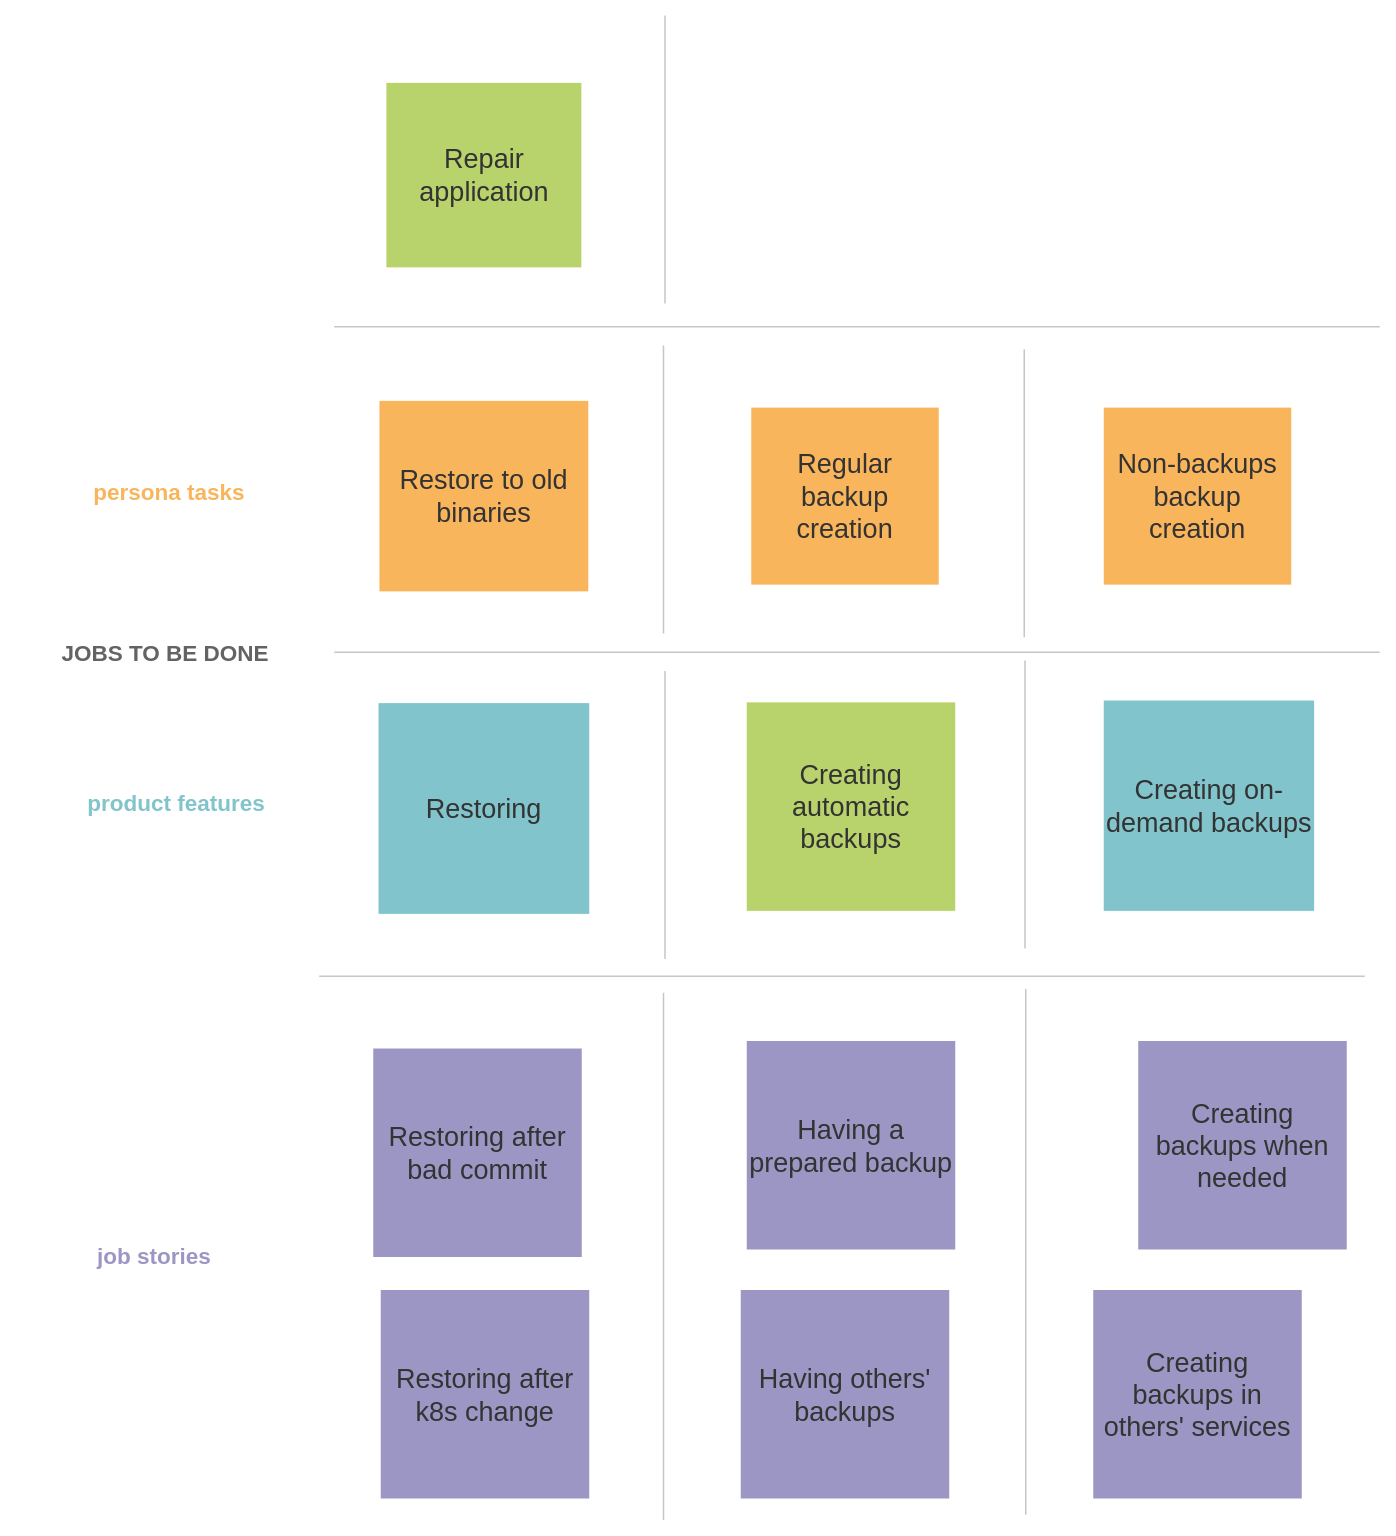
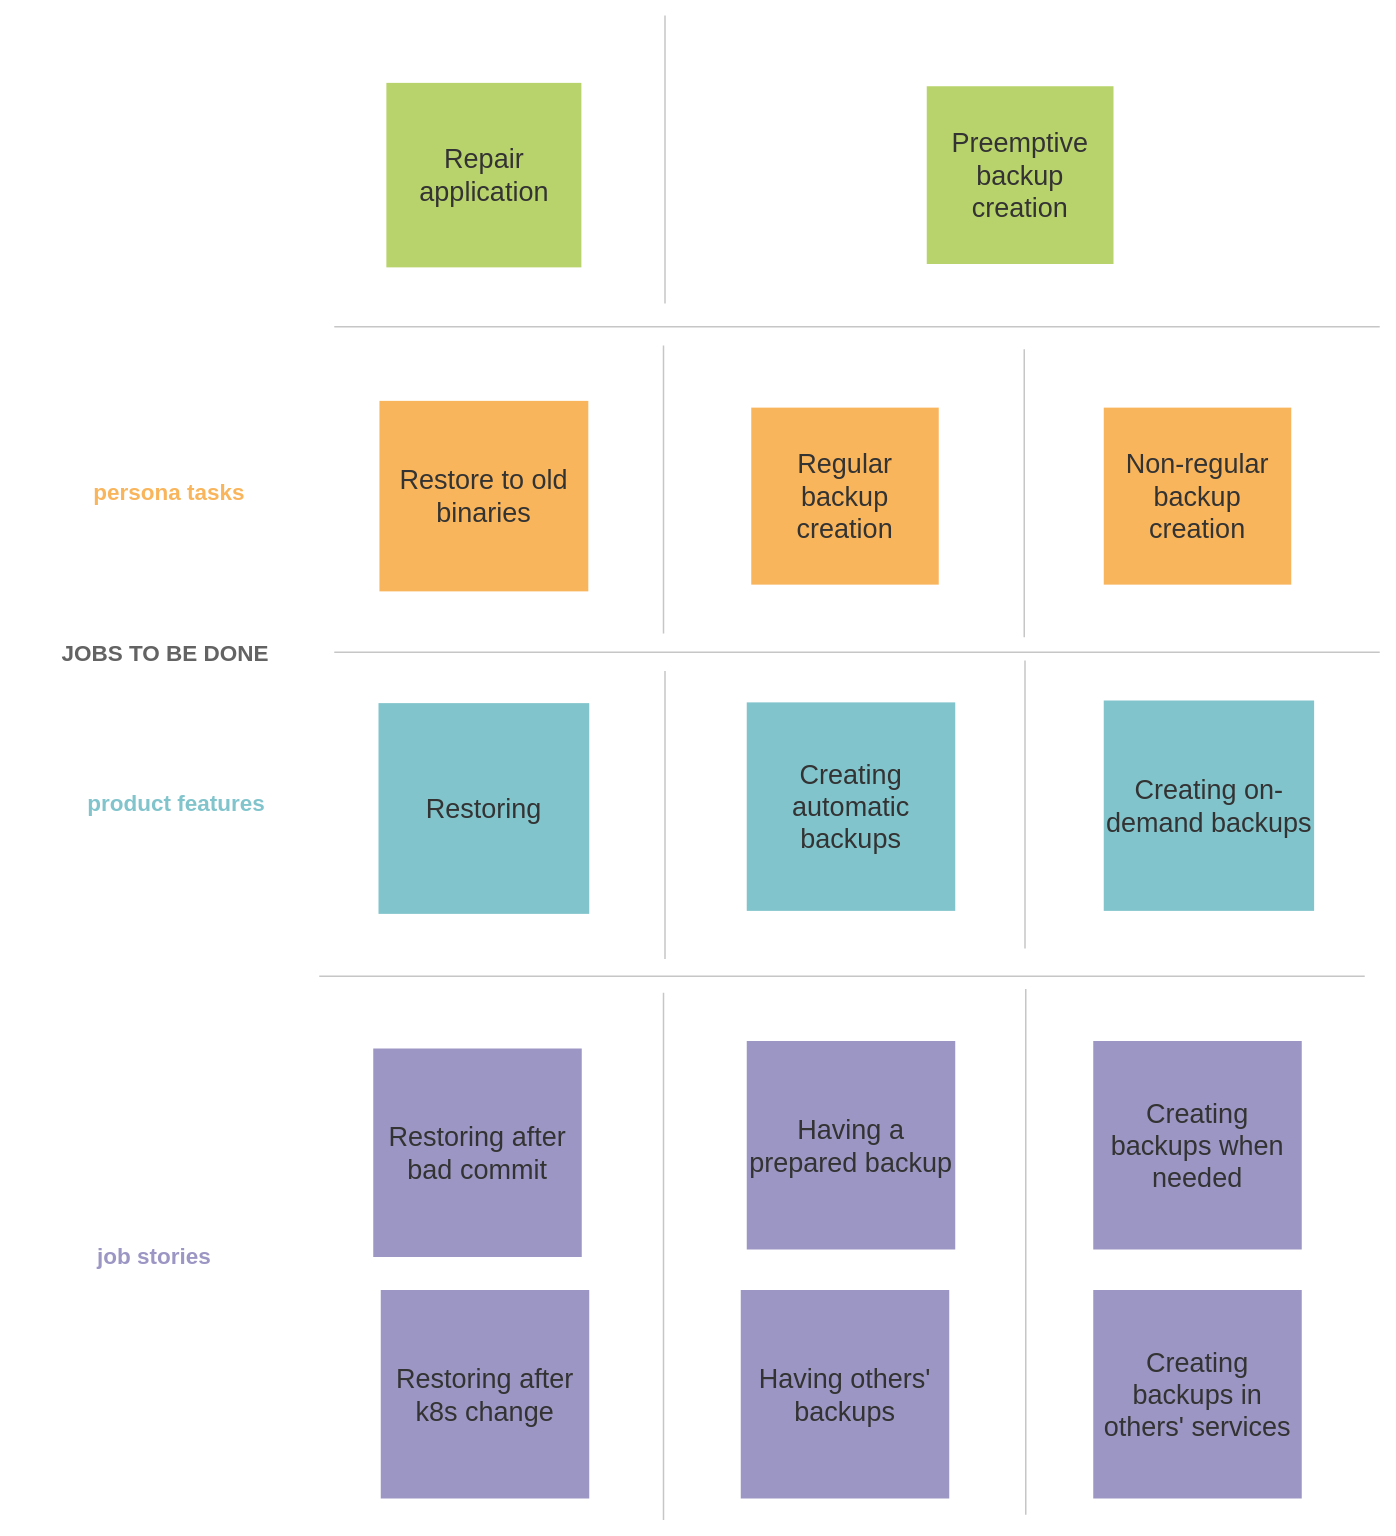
  <mxCell id="0" />
  <mxCell id="1" parent="0" />
  <mxCell id="2" value="" style="endArrow=none;html=1;strokeColor=#c6c6c6;strokeWidth=2;" edge="1" parent="1"><mxGeometry width="50" height="50" relative="1" as="geometry"><mxPoint x="884" y="844" as="sourcePoint" /><mxPoint x="884" y="460" as="targetPoint" /></mxGeometry></mxCell>
  <mxCell id="3" value="" style="endArrow=none;html=1;strokeColor=#c6c6c6;strokeWidth=2;" edge="1" parent="1"><mxGeometry width="50" height="50" relative="1" as="geometry"><mxPoint x="1365" y="849" as="sourcePoint" /><mxPoint x="1365" y="465" as="targetPoint" /></mxGeometry></mxCell>
  <mxCell id="4" value="" style="endArrow=none;html=1;strokeColor=#c6c6c6;strokeWidth=2;" edge="1" parent="1"><mxGeometry width="50" height="50" relative="1" as="geometry"><mxPoint x="445" y="869" as="sourcePoint" /><mxPoint x="1839" y="869" as="targetPoint" /></mxGeometry></mxCell>
  <mxCell id="5" value="" style="endArrow=none;html=1;strokeColor=#c6c6c6;strokeWidth=2;" edge="1" parent="1"><mxGeometry width="50" height="50" relative="1" as="geometry"><mxPoint x="886" y="1278" as="sourcePoint" /><mxPoint x="886" y="894" as="targetPoint" /></mxGeometry></mxCell>
  <mxCell id="6" value="" style="endArrow=none;html=1;strokeColor=#c6c6c6;strokeWidth=2;" edge="1" parent="1"><mxGeometry width="50" height="50" relative="1" as="geometry"><mxPoint x="1366" y="1264" as="sourcePoint" /><mxPoint x="1366" y="880" as="targetPoint" /></mxGeometry></mxCell>
  <mxCell id="7" value="" style="endArrow=none;html=1;strokeColor=#c6c6c6;strokeWidth=2;" edge="1" parent="1"><mxGeometry width="50" height="50" relative="1" as="geometry"><mxPoint x="445" y="435" as="sourcePoint" /><mxPoint x="1839" y="435" as="targetPoint" /></mxGeometry></mxCell>
  <mxCell id="8" value="&lt;div style=&quot;text-align: left&quot;&gt;&lt;span style=&quot;font-size: 30px&quot;&gt;&lt;font color=&quot;#646363&quot;&gt;JOBS TO BE DONE&lt;/font&gt;&lt;/span&gt;&lt;/div&gt;" style="text;html=1;strokeColor=none;fillColor=none;align=right;verticalAlign=middle;whiteSpace=wrap;rounded=0;strokeWidth=60;fontStyle=1" vertex="1" parent="1"><mxGeometry x="20" y="860" width="340" height="20" as="geometry" /></mxCell>
  <mxCell id="9" value="" style="endArrow=none;html=1;strokeColor=#c6c6c6;strokeWidth=2;" edge="1" parent="1"><mxGeometry width="50" height="50" relative="1" as="geometry"><mxPoint x="425" y="1301" as="sourcePoint" /><mxPoint x="1819" y="1301" as="targetPoint" /></mxGeometry></mxCell>
  <mxCell id="10" value="&lt;p style=&quot;&quot;&gt;&lt;span style=&quot;font-size: 36px;&quot;&gt;Restoring after bad commit&lt;/span&gt;&lt;br&gt;&lt;/p&gt;" style="rounded=0;whiteSpace=wrap;html=1;strokeColor=none;strokeWidth=3;fillColor=#9C96C4;fontSize=12;fontColor=#333333;aspect=fixed;gradientColor=none;" vertex="1" parent="1"><mxGeometry x="497" y="1397.5" width="278" height="278" as="geometry" /></mxCell>
  <mxCell id="11" value="&lt;span style=&quot;font-size: 36px;&quot;&gt;Creating on-demand backups&lt;/span&gt;" style="rounded=0;whiteSpace=wrap;html=1;strokeColor=none;strokeWidth=3;fillColor=#82C4CC;fontSize=12;fontColor=#333333;aspect=fixed;" vertex="1" parent="1"><mxGeometry x="1471" y="933.5" width="280.5" height="280.5" as="geometry" /></mxCell>
- <mxCell id="12" value="&lt;span style=&quot;font-size: 36px;&quot;&gt;Creating automatic backups&lt;/span&gt;" style="rounded=0;whiteSpace=wrap;html=1;strokeColor=none;strokeWidth=3;fillColor=#b9d36c;fontSize=12;fontColor=#333333;aspect=fixed;" vertex="1" parent="1"><mxGeometry x="995" y="936" width="278" height="278" as="geometry" /></mxCell>
+ <mxCell id="12" value="&lt;span style=&quot;font-size: 36px;&quot;&gt;Creating automatic backups&lt;/span&gt;" style="rounded=0;whiteSpace=wrap;html=1;strokeColor=none;strokeWidth=3;fillColor=#82C4CC;fontSize=12;fontColor=#333333;aspect=fixed;" vertex="1" parent="1"><mxGeometry x="995" y="936" width="278" height="278" as="geometry" /></mxCell>
  <mxCell id="13" value="&lt;span style=&quot;font-size: 36px;&quot;&gt;Restoring&lt;/span&gt;" style="rounded=0;whiteSpace=wrap;html=1;strokeColor=none;strokeWidth=3;fillColor=#82C4CC;fontSize=12;fontColor=#333333;aspect=fixed;" vertex="1" parent="1"><mxGeometry x="504" y="937" width="281" height="281" as="geometry" /></mxCell>
  <mxCell id="14" value="&lt;span style=&quot;font-size: 36px;&quot;&gt;Regular backup creation&lt;/span&gt;" style="rounded=0;whiteSpace=wrap;html=1;strokeColor=none;strokeWidth=3;fillColor=#F9B55C;fontSize=12;fontColor=#333333;" vertex="1" parent="1"><mxGeometry x="1001" y="543" width="250" height="236" as="geometry" /></mxCell>
  <mxCell id="15" value="&lt;span style=&quot;font-size: 36px;&quot;&gt;Restore to old binaries&lt;/span&gt;" style="rounded=0;whiteSpace=wrap;html=1;strokeColor=none;strokeWidth=3;fillColor=#F9B55C;fontSize=12;fontColor=#333333;" vertex="1" parent="1"><mxGeometry x="505.25" y="534" width="278.5" height="254" as="geometry" /></mxCell>
- <mxCell id="16" value="&lt;span style=&quot;font-size: 36px;&quot;&gt;Non-backups backup creation&lt;/span&gt;" style="rounded=0;whiteSpace=wrap;html=1;strokeColor=none;strokeWidth=3;fillColor=#F9B55C;fontSize=12;fontColor=#333333;" vertex="1" parent="1"><mxGeometry x="1471" y="543" width="250" height="236" as="geometry" /></mxCell>
+ <mxCell id="16" value="&lt;span style=&quot;font-size: 36px;&quot;&gt;Non-regular backup creation&lt;/span&gt;" style="rounded=0;whiteSpace=wrap;html=1;strokeColor=none;strokeWidth=3;fillColor=#F9B55C;fontSize=12;fontColor=#333333;" vertex="1" parent="1"><mxGeometry x="1471" y="543" width="250" height="236" as="geometry" /></mxCell>
  <mxCell id="17" value="" style="endArrow=none;html=1;strokeColor=#c6c6c6;strokeWidth=2;" edge="1" parent="1"><mxGeometry width="50" height="50" relative="1" as="geometry"><mxPoint x="886" y="404" as="sourcePoint" /><mxPoint x="886" y="20" as="targetPoint" /></mxGeometry></mxCell>
  <mxCell id="18" value="" style="endArrow=none;html=1;strokeColor=#c6c6c6;strokeWidth=2;" edge="1" parent="1"><mxGeometry width="50" height="50" relative="1" as="geometry"><mxPoint x="884" y="2026" as="sourcePoint" /><mxPoint x="884" y="1323" as="targetPoint" /></mxGeometry></mxCell>
  <mxCell id="19" value="" style="endArrow=none;html=1;strokeColor=#c6c6c6;strokeWidth=2;" edge="1" parent="1"><mxGeometry width="50" height="50" relative="1" as="geometry"><mxPoint x="1367" y="2019" as="sourcePoint" /><mxPoint x="1367" y="1318" as="targetPoint" /></mxGeometry></mxCell>
  <mxCell id="20" value="&lt;p style=&quot;line-height: 110%&quot;&gt;&lt;/p&gt;&lt;div style=&quot;text-align: right&quot;&gt;&lt;span style=&quot;font-size: 30px;&quot;&gt;&lt;b&gt;job stories&lt;/b&gt;&lt;/span&gt;&lt;/div&gt;&lt;p&gt;&lt;/p&gt;" style="text;html=1;strokeColor=none;fillColor=none;align=right;verticalAlign=top;whiteSpace=wrap;rounded=0;strokeWidth=60;spacingTop=-15;fontColor=#9C96C4;" vertex="1" parent="1"><mxGeometry x="94" y="1653" width="189" height="55" as="geometry" /></mxCell>
  <mxCell id="21" value="&lt;p style=&quot;line-height: 110%&quot;&gt;&lt;/p&gt;&lt;div style=&quot;text-align: right&quot;&gt;&lt;font color=&quot;#82c4cc&quot;&gt;&lt;span style=&quot;font-size: 30px;&quot;&gt;&lt;b&gt;product features&lt;/b&gt;&lt;/span&gt;&lt;/font&gt;&lt;/div&gt;&lt;p&gt;&lt;/p&gt;" style="text;html=1;strokeColor=none;fillColor=none;align=right;verticalAlign=top;whiteSpace=wrap;rounded=0;strokeWidth=60;spacingTop=-15;" vertex="1" parent="1"><mxGeometry x="106" y="1049" width="249" height="57" as="geometry" /></mxCell>
  <mxCell id="22" value="&lt;span style=&quot;font-size: 36px;&quot;&gt;Repair application&lt;/span&gt;" style="rounded=0;whiteSpace=wrap;html=1;strokeColor=none;strokeWidth=3;fillColor=#B9D36C;fontSize=12;fontColor=#333333;" vertex="1" parent="1"><mxGeometry x="514.5" y="110" width="260" height="246" as="geometry" /></mxCell>
  <mxCell id="23" value="&lt;p style=&quot;line-height: 110%&quot;&gt;&lt;/p&gt;&lt;div style=&quot;text-align: left&quot;&gt;&lt;font color=&quot;#f9b55c&quot;&gt;&lt;span style=&quot;font-size: 30px;&quot;&gt;&lt;b&gt;persona tasks&lt;/b&gt;&lt;/span&gt;&lt;/font&gt;&lt;/div&gt;&lt;p&gt;&lt;/p&gt;" style="text;html=1;strokeColor=none;fillColor=none;align=right;verticalAlign=top;whiteSpace=wrap;rounded=0;strokeWidth=60;spacingTop=-15;" vertex="1" parent="1"><mxGeometry x="103" y="634.88" width="225" height="52.25" as="geometry" /></mxCell>
+ <mxCell id="24" value="&lt;span style=&quot;font-size: 36px;&quot;&gt;Preemptive backup creation&lt;/span&gt;" style="rounded=0;whiteSpace=wrap;html=1;strokeColor=none;strokeWidth=3;fillColor=#B9D36C;fontSize=12;fontColor=#333333;" vertex="1" parent="1"><mxGeometry x="1235" y="114.5" width="249" height="237" as="geometry" /></mxCell>
  <mxCell id="25" style="edgeStyle=orthogonalEdgeStyle;rounded=0;orthogonalLoop=1;jettySize=auto;html=1;exitX=0.5;exitY=1;exitDx=0;exitDy=0;" edge="1" parent="1" source="20" target="20"><mxGeometry relative="1" as="geometry" /></mxCell>
  <mxCell id="26" value="&lt;p style=&quot;&quot;&gt;&lt;span style=&quot;font-size: 36px;&quot;&gt;Having a prepared backup&lt;/span&gt;&lt;br&gt;&lt;/p&gt;" style="rounded=0;whiteSpace=wrap;html=1;strokeColor=none;strokeWidth=3;fillColor=#9C96C4;fontSize=12;fontColor=#333333;aspect=fixed;gradientColor=none;" vertex="1" parent="1"><mxGeometry x="995" y="1387.5" width="278" height="278" as="geometry" /></mxCell>
- <mxCell id="27" value="&lt;p style=&quot;&quot;&gt;&lt;span style=&quot;font-size: 36px;&quot;&gt;Creating backups when needed&lt;/span&gt;&lt;br&gt;&lt;/p&gt;" style="rounded=0;whiteSpace=wrap;html=1;strokeColor=none;strokeWidth=3;fillColor=#9C96C4;fontSize=12;fontColor=#333333;aspect=fixed;gradientColor=none;" vertex="1" parent="1"><mxGeometry x="1517" y="1387.5" width="278" height="278" as="geometry" /></mxCell>
+ <mxCell id="27" value="&lt;p style=&quot;&quot;&gt;&lt;span style=&quot;font-size: 36px;&quot;&gt;Creating backups when needed&lt;/span&gt;&lt;br&gt;&lt;/p&gt;" style="rounded=0;whiteSpace=wrap;html=1;strokeColor=none;strokeWidth=3;fillColor=#9C96C4;fontSize=12;fontColor=#333333;aspect=fixed;gradientColor=none;" vertex="1" parent="1"><mxGeometry x="1457" y="1387.5" width="278" height="278" as="geometry" /></mxCell>
  <mxCell id="28" value="&lt;p style=&quot;&quot;&gt;&lt;span style=&quot;font-size: 36px;&quot;&gt;Restoring after k8s change&lt;/span&gt;&lt;br&gt;&lt;/p&gt;" style="rounded=0;whiteSpace=wrap;html=1;strokeColor=none;strokeWidth=3;fillColor=#9C96C4;fontSize=12;fontColor=#333333;aspect=fixed;gradientColor=none;" vertex="1" parent="1"><mxGeometry x="507" y="1719.5" width="278" height="278" as="geometry" /></mxCell>
  <mxCell id="29" value="&lt;p style=&quot;&quot;&gt;&lt;span style=&quot;font-size: 36px;&quot;&gt;Having others' backups&lt;/span&gt;&lt;br&gt;&lt;/p&gt;" style="rounded=0;whiteSpace=wrap;html=1;strokeColor=none;strokeWidth=3;fillColor=#9C96C4;fontSize=12;fontColor=#333333;aspect=fixed;gradientColor=none;" vertex="1" parent="1"><mxGeometry x="987" y="1719.5" width="278" height="278" as="geometry" /></mxCell>
  <mxCell id="30" value="&lt;p style=&quot;&quot;&gt;&lt;span style=&quot;font-size: 36px;&quot;&gt;Creating backups in others' services&lt;/span&gt;&lt;br&gt;&lt;/p&gt;" style="rounded=0;whiteSpace=wrap;html=1;strokeColor=none;strokeWidth=3;fillColor=#9C96C4;fontSize=12;fontColor=#333333;aspect=fixed;gradientColor=none;" vertex="1" parent="1"><mxGeometry x="1457" y="1719.5" width="278" height="278" as="geometry" /></mxCell>
